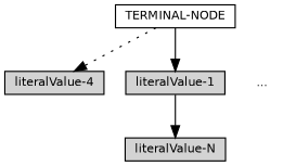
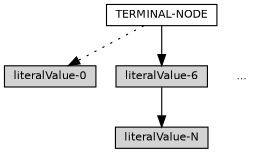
  digraph {
    fontname=helvetica
    nodesep=0.25
    node [fillcolor=lightgrey fontname=helvetica fontsize=10 shape=box style=filled]
    edge [arrowhead=normal style=solid]
-   n1 [height=0.25 label="literalValue-4"]
-   n2 [height=0.25 label="literalValue-1"]
+   n1 [height=0.25 label="literalValue-0"]
+   n2 [height=0.25 label="literalValue-6"]
    n3 [height=0.25 label="literalValue-N" width=0.75]
    n4 [height=0.25 label="TERMINAL-NODE" style=solid fillcolor=""]
    n5 [height=0.25 label="..." shape=none style=solid width=0 fillcolor=""]
    subgraph sub_1 {
      n1
      n2
    }
    n2 -> n3
    n4 -> n1 [style=dotted]
    n4 -> n2
    n4 -> n5 [style=invis]
  }
